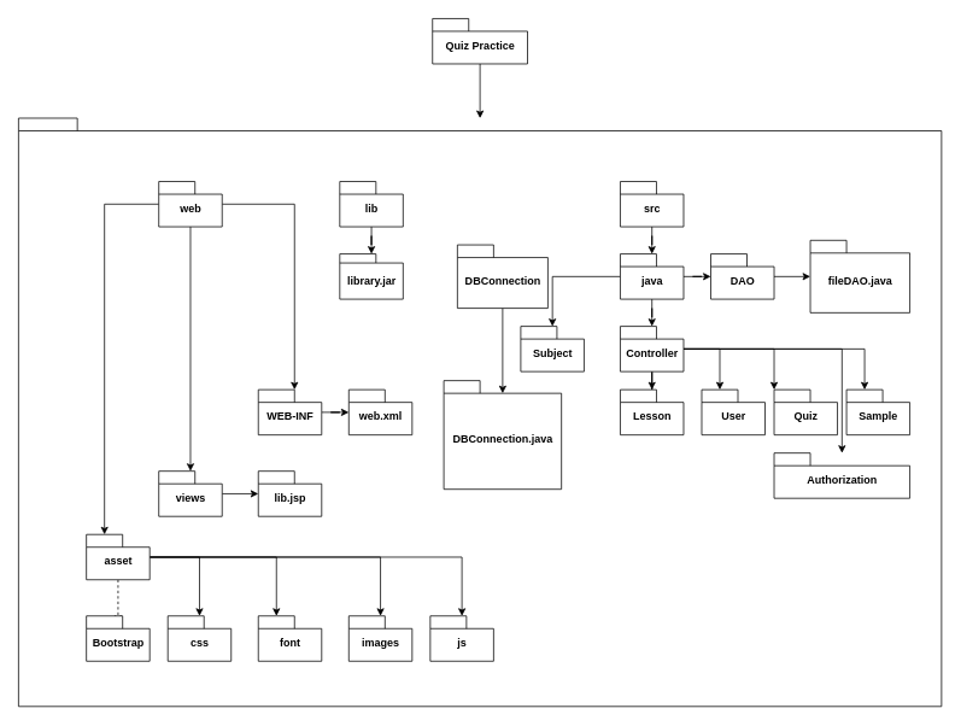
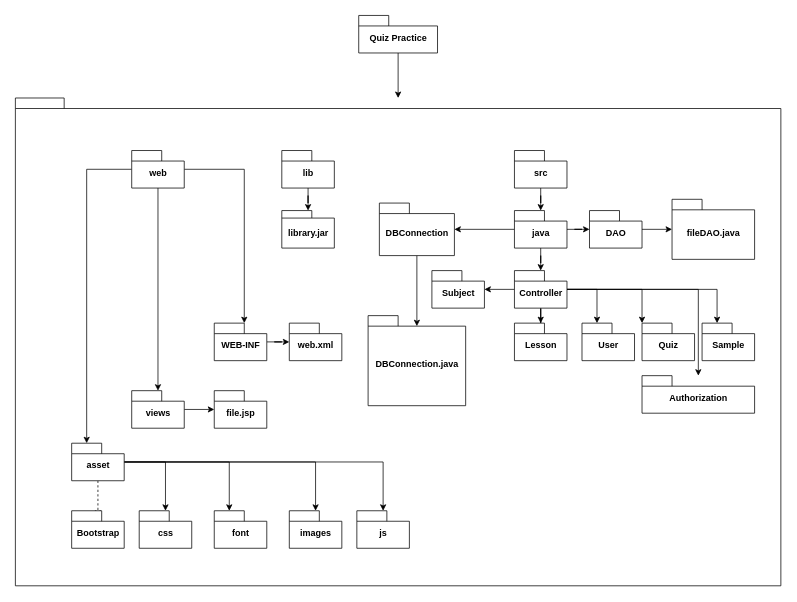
  <mxCell id="0" />
  <mxCell id="1" parent="0" />
  <mxCell id="2" value="" style="shape=folder;fontStyle=1;spacingTop=10;tabWidth=40;tabHeight=14;tabPosition=left;html=1;" parent="1" vertex="1"><mxGeometry x="20" y="130" width="1020" height="650" as="geometry" /></mxCell>
  <mxCell id="3" value="" style="edgeStyle=orthogonalEdgeStyle;rounded=0;orthogonalLoop=1;jettySize=auto;html=1;" parent="1" source="6" target="19" edge="1"><mxGeometry relative="1" as="geometry" /></mxCell>
  <mxCell id="4" style="edgeStyle=orthogonalEdgeStyle;rounded=0;orthogonalLoop=1;jettySize=auto;html=1;entryX=0;entryY=0;entryDx=20;entryDy=0;entryPerimeter=0;" parent="1" source="6" target="17" edge="1"><mxGeometry relative="1" as="geometry" /></mxCell>
  <mxCell id="5" style="edgeStyle=orthogonalEdgeStyle;rounded=0;orthogonalLoop=1;jettySize=auto;html=1;entryX=0;entryY=0;entryDx=40;entryDy=0;entryPerimeter=0;" parent="1" source="6" target="21" edge="1"><mxGeometry relative="1" as="geometry" /></mxCell>
  <mxCell id="6" value="web" style="shape=folder;fontStyle=1;spacingTop=10;tabWidth=40;tabHeight=14;tabPosition=left;html=1;" parent="1" vertex="1"><mxGeometry x="175" y="200" width="70" height="50" as="geometry" /></mxCell>
  <mxCell id="7" value="" style="edgeStyle=orthogonalEdgeStyle;rounded=0;orthogonalLoop=1;jettySize=auto;html=1;" parent="1" source="8" target="32" edge="1"><mxGeometry relative="1" as="geometry" /></mxCell>
  <mxCell id="8" value="src" style="shape=folder;fontStyle=1;spacingTop=10;tabWidth=40;tabHeight=14;tabPosition=left;html=1;" parent="1" vertex="1"><mxGeometry x="685" y="200" width="70" height="50" as="geometry" /></mxCell>
  <mxCell id="9" value="" style="edgeStyle=orthogonalEdgeStyle;rounded=0;orthogonalLoop=1;jettySize=auto;html=1;" parent="1" source="10" target="11" edge="1"><mxGeometry relative="1" as="geometry" /></mxCell>
  <mxCell id="10" value="lib" style="shape=folder;fontStyle=1;spacingTop=10;tabWidth=40;tabHeight=14;tabPosition=left;html=1;" parent="1" vertex="1"><mxGeometry x="375" y="200" width="70" height="50" as="geometry" /></mxCell>
  <mxCell id="11" value="library.jar" style="shape=folder;fontStyle=1;spacingTop=10;tabWidth=40;tabHeight=10;tabPosition=left;html=1;" parent="1" vertex="1"><mxGeometry x="375" y="280" width="70" height="50" as="geometry" /></mxCell>
  <mxCell id="12" style="edgeStyle=orthogonalEdgeStyle;rounded=0;orthogonalLoop=1;jettySize=auto;html=1;entryX=0.5;entryY=0.16;entryDx=0;entryDy=0;entryPerimeter=0;dashed=1;" parent="1" source="17" target="22" edge="1"><mxGeometry relative="1" as="geometry" /></mxCell>
  <mxCell id="13" style="edgeStyle=orthogonalEdgeStyle;rounded=0;orthogonalLoop=1;jettySize=auto;html=1;" parent="1" source="17" target="23" edge="1"><mxGeometry relative="1" as="geometry" /></mxCell>
  <mxCell id="14" style="edgeStyle=orthogonalEdgeStyle;rounded=0;orthogonalLoop=1;jettySize=auto;html=1;entryX=0;entryY=0;entryDx=20;entryDy=0;entryPerimeter=0;" parent="1" source="17" target="24" edge="1"><mxGeometry relative="1" as="geometry" /></mxCell>
  <mxCell id="15" style="edgeStyle=orthogonalEdgeStyle;rounded=0;orthogonalLoop=1;jettySize=auto;html=1;" parent="1" source="17" target="25" edge="1"><mxGeometry relative="1" as="geometry" /></mxCell>
  <mxCell id="16" style="edgeStyle=orthogonalEdgeStyle;rounded=0;orthogonalLoop=1;jettySize=auto;html=1;" parent="1" source="17" target="26" edge="1"><mxGeometry relative="1" as="geometry" /></mxCell>
  <mxCell id="17" value="asset" style="shape=folder;fontStyle=1;spacingTop=10;tabWidth=40;tabHeight=14;tabPosition=left;html=1;" parent="1" vertex="1"><mxGeometry x="95" y="590" width="70" height="50" as="geometry" /></mxCell>
  <mxCell id="18" value="" style="edgeStyle=orthogonalEdgeStyle;rounded=0;orthogonalLoop=1;jettySize=auto;html=1;" parent="1" source="19" target="27" edge="1"><mxGeometry relative="1" as="geometry" /></mxCell>
  <mxCell id="19" value="views" style="shape=folder;fontStyle=1;spacingTop=10;tabWidth=40;tabHeight=14;tabPosition=left;html=1;" parent="1" vertex="1"><mxGeometry x="175" y="520" width="70" height="50" as="geometry" /></mxCell>
  <mxCell id="20" value="" style="edgeStyle=orthogonalEdgeStyle;rounded=0;orthogonalLoop=1;jettySize=auto;html=1;" parent="1" source="21" target="28" edge="1"><mxGeometry relative="1" as="geometry" /></mxCell>
  <mxCell id="21" value="WEB-INF" style="shape=folder;fontStyle=1;spacingTop=10;tabWidth=40;tabHeight=14;tabPosition=left;html=1;" parent="1" vertex="1"><mxGeometry x="285" y="430" width="70" height="50" as="geometry" /></mxCell>
  <mxCell id="22" value="Bootstrap" style="shape=folder;fontStyle=1;spacingTop=10;tabWidth=40;tabHeight=14;tabPosition=left;html=1;" parent="1" vertex="1"><mxGeometry x="95" y="680" width="70" height="50" as="geometry" /></mxCell>
  <mxCell id="23" value="css" style="shape=folder;fontStyle=1;spacingTop=10;tabWidth=40;tabHeight=14;tabPosition=left;html=1;" parent="1" vertex="1"><mxGeometry x="185" y="680" width="70" height="50" as="geometry" /></mxCell>
  <mxCell id="24" value="font" style="shape=folder;fontStyle=1;spacingTop=10;tabWidth=40;tabHeight=14;tabPosition=left;html=1;" parent="1" vertex="1"><mxGeometry x="285" y="680" width="70" height="50" as="geometry" /></mxCell>
  <mxCell id="25" value="images" style="shape=folder;fontStyle=1;spacingTop=10;tabWidth=40;tabHeight=14;tabPosition=left;html=1;" parent="1" vertex="1"><mxGeometry x="385" y="680" width="70" height="50" as="geometry" /></mxCell>
  <mxCell id="26" value="js" style="shape=folder;fontStyle=1;spacingTop=10;tabWidth=40;tabHeight=14;tabPosition=left;html=1;" parent="1" vertex="1"><mxGeometry x="475" y="680" width="70" height="50" as="geometry" /></mxCell>
- <mxCell id="27" value="lib.jsp&lt;br&gt;" style="shape=folder;fontStyle=1;spacingTop=10;tabWidth=40;tabHeight=14;tabPosition=left;html=1;" parent="1" vertex="1"><mxGeometry x="285" y="520" width="70" height="50" as="geometry" /></mxCell>
+ <mxCell id="27" value="file.jsp&lt;br&gt;" style="shape=folder;fontStyle=1;spacingTop=10;tabWidth=40;tabHeight=14;tabPosition=left;html=1;" parent="1" vertex="1"><mxGeometry x="285" y="520" width="70" height="50" as="geometry" /></mxCell>
  <mxCell id="28" value="web.xml" style="shape=folder;fontStyle=1;spacingTop=10;tabWidth=40;tabHeight=14;tabPosition=left;html=1;" parent="1" vertex="1"><mxGeometry x="385" y="430" width="70" height="50" as="geometry" /></mxCell>
- <mxCell id="29" value="" style="edgeStyle=orthogonalEdgeStyle;rounded=0;orthogonalLoop=1;jettySize=auto;html=1;" parent="1" source="32" target="50" edge="1"><mxGeometry relative="1" as="geometry" /></mxCell>
+ <mxCell id="29" value="" style="edgeStyle=orthogonalEdgeStyle;rounded=0;orthogonalLoop=1;jettySize=auto;html=1;" parent="1" source="32" target="34" edge="1"><mxGeometry relative="1" as="geometry" /></mxCell>
  <mxCell id="30" value="" style="edgeStyle=orthogonalEdgeStyle;rounded=0;orthogonalLoop=1;jettySize=auto;html=1;" parent="1" source="32" target="37" edge="1"><mxGeometry relative="1" as="geometry" /></mxCell>
  <mxCell id="31" value="" style="edgeStyle=orthogonalEdgeStyle;rounded=0;orthogonalLoop=1;jettySize=auto;html=1;" parent="1" source="32" target="45" edge="1"><mxGeometry relative="1" as="geometry" /></mxCell>
  <mxCell id="32" value="java" style="shape=folder;fontStyle=1;spacingTop=10;tabWidth=40;tabHeight=14;tabPosition=left;html=1;" parent="1" vertex="1"><mxGeometry x="685" y="280" width="70" height="50" as="geometry" /></mxCell>
  <mxCell id="33" style="edgeStyle=orthogonalEdgeStyle;rounded=0;orthogonalLoop=1;jettySize=auto;html=1;entryX=0.5;entryY=0.117;entryDx=0;entryDy=0;entryPerimeter=0;" parent="1" source="34" target="35" edge="1"><mxGeometry relative="1" as="geometry" /></mxCell>
  <mxCell id="34" value="DBConnection" style="shape=folder;fontStyle=1;spacingTop=10;tabWidth=40;tabHeight=14;tabPosition=left;html=1;" parent="1" vertex="1"><mxGeometry x="505" y="270" width="100" height="70" as="geometry" /></mxCell>
  <mxCell id="35" value="DBConnection.java" style="shape=folder;fontStyle=1;spacingTop=10;tabWidth=40;tabHeight=14;tabPosition=left;html=1;" parent="1" vertex="1"><mxGeometry x="490" y="420" width="130" height="120" as="geometry" /></mxCell>
  <mxCell id="36" value="" style="edgeStyle=orthogonalEdgeStyle;rounded=0;orthogonalLoop=1;jettySize=auto;html=1;" parent="1" source="37" target="38" edge="1"><mxGeometry relative="1" as="geometry" /></mxCell>
  <mxCell id="37" value="DAO" style="shape=folder;fontStyle=1;spacingTop=10;tabWidth=40;tabHeight=14;tabPosition=left;html=1;" parent="1" vertex="1"><mxGeometry x="785" y="280" width="70" height="50" as="geometry" /></mxCell>
  <mxCell id="38" value="fileDAO.java&lt;br&gt;" style="shape=folder;fontStyle=1;spacingTop=10;tabWidth=40;tabHeight=14;tabPosition=left;html=1;" parent="1" vertex="1"><mxGeometry x="895" y="265" width="110" height="80" as="geometry" /></mxCell>
  <mxCell id="39" style="edgeStyle=orthogonalEdgeStyle;rounded=0;orthogonalLoop=1;jettySize=auto;html=1;entryX=0;entryY=0;entryDx=0;entryDy=0;entryPerimeter=0;" parent="1" source="45" target="48" edge="1"><mxGeometry relative="1" as="geometry" /></mxCell>
  <mxCell id="40" style="edgeStyle=orthogonalEdgeStyle;rounded=0;orthogonalLoop=1;jettySize=auto;html=1;entryX=0;entryY=0;entryDx=20;entryDy=0;entryPerimeter=0;" parent="1" source="45" target="49" edge="1"><mxGeometry relative="1" as="geometry" /></mxCell>
  <mxCell id="41" value="" style="edgeStyle=orthogonalEdgeStyle;rounded=0;orthogonalLoop=1;jettySize=auto;html=1;" parent="1" source="45" target="47" edge="1"><mxGeometry relative="1" as="geometry" /></mxCell>
  <mxCell id="42" style="edgeStyle=orthogonalEdgeStyle;rounded=0;orthogonalLoop=1;jettySize=auto;html=1;" parent="1" source="45" target="46" edge="1"><mxGeometry relative="1" as="geometry" /></mxCell>
+ <mxCell id="43" value="" style="edgeStyle=orthogonalEdgeStyle;rounded=0;orthogonalLoop=1;jettySize=auto;html=1;" parent="1" source="45" target="50" edge="1"><mxGeometry relative="1" as="geometry" /></mxCell>
  <mxCell id="44" style="edgeStyle=orthogonalEdgeStyle;rounded=0;orthogonalLoop=1;jettySize=auto;html=1;entryX=0;entryY=0;entryDx=20;entryDy=0;entryPerimeter=0;" parent="1" source="45" target="51" edge="1"><mxGeometry relative="1" as="geometry" /></mxCell>
  <mxCell id="45" value="Controller" style="shape=folder;fontStyle=1;spacingTop=10;tabWidth=40;tabHeight=14;tabPosition=left;html=1;" parent="1" vertex="1"><mxGeometry x="685" y="360" width="70" height="50" as="geometry" /></mxCell>
  <mxCell id="46" value="Authorization" style="shape=folder;fontStyle=1;spacingTop=10;tabWidth=40;tabHeight=14;tabPosition=left;html=1;" parent="1" vertex="1"><mxGeometry x="855" y="500" width="150" height="50" as="geometry" /></mxCell>
  <mxCell id="47" value="Lesson" style="shape=folder;fontStyle=1;spacingTop=10;tabWidth=40;tabHeight=14;tabPosition=left;html=1;" parent="1" vertex="1"><mxGeometry x="685" y="430" width="70" height="50" as="geometry" /></mxCell>
  <mxCell id="48" value="Quiz" style="shape=folder;fontStyle=1;spacingTop=10;tabWidth=40;tabHeight=14;tabPosition=left;html=1;" parent="1" vertex="1"><mxGeometry x="855" y="430" width="70" height="50" as="geometry" /></mxCell>
  <mxCell id="49" value="Sample" style="shape=folder;fontStyle=1;spacingTop=10;tabWidth=40;tabHeight=14;tabPosition=left;html=1;" parent="1" vertex="1"><mxGeometry x="935" y="430" width="70" height="50" as="geometry" /></mxCell>
  <mxCell id="50" value="Subject" style="shape=folder;fontStyle=1;spacingTop=10;tabWidth=40;tabHeight=14;tabPosition=left;html=1;" parent="1" vertex="1"><mxGeometry x="575" y="360" width="70" height="50" as="geometry" /></mxCell>
  <mxCell id="51" value="User" style="shape=folder;fontStyle=1;spacingTop=10;tabWidth=40;tabHeight=14;tabPosition=left;html=1;" parent="1" vertex="1"><mxGeometry x="775" y="430" width="70" height="50" as="geometry" /></mxCell>
  <mxCell id="52" value="" style="edgeStyle=orthogonalEdgeStyle;rounded=0;orthogonalLoop=1;jettySize=auto;html=1;" parent="1" source="53" target="2" edge="1"><mxGeometry relative="1" as="geometry" /></mxCell>
  <mxCell id="53" value="Quiz Practice" style="shape=folder;fontStyle=1;spacingTop=10;tabWidth=40;tabHeight=14;tabPosition=left;html=1;" parent="1" vertex="1"><mxGeometry x="477.5" y="20" width="105" height="50" as="geometry" /></mxCell>
